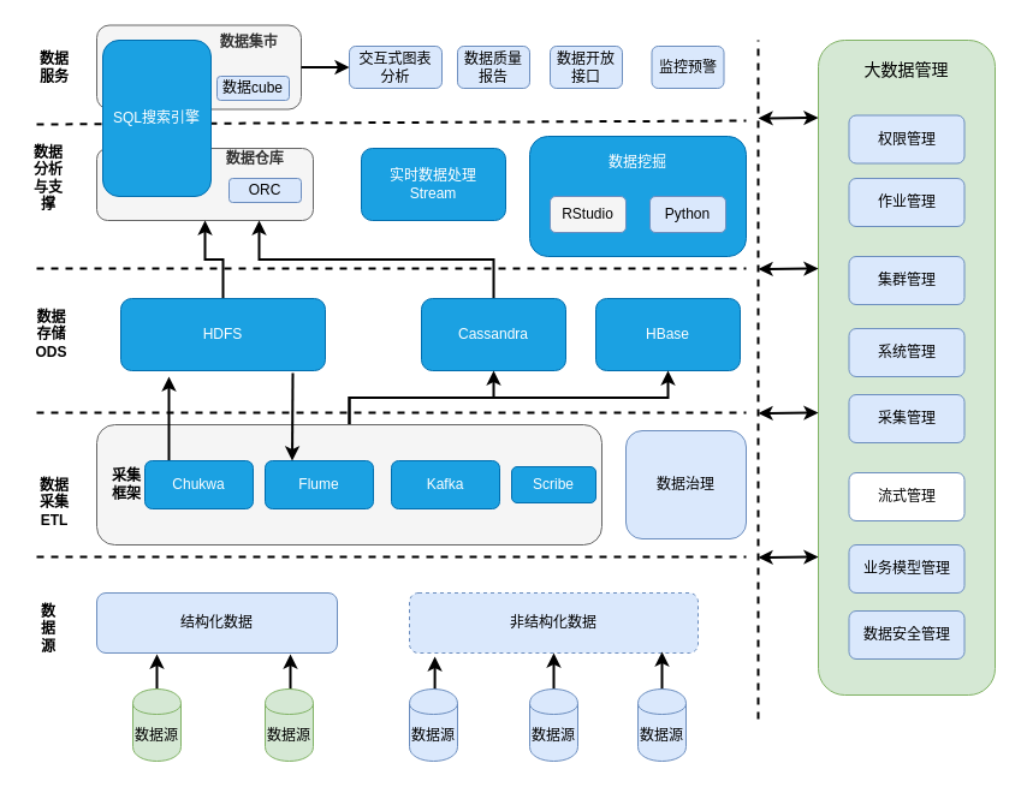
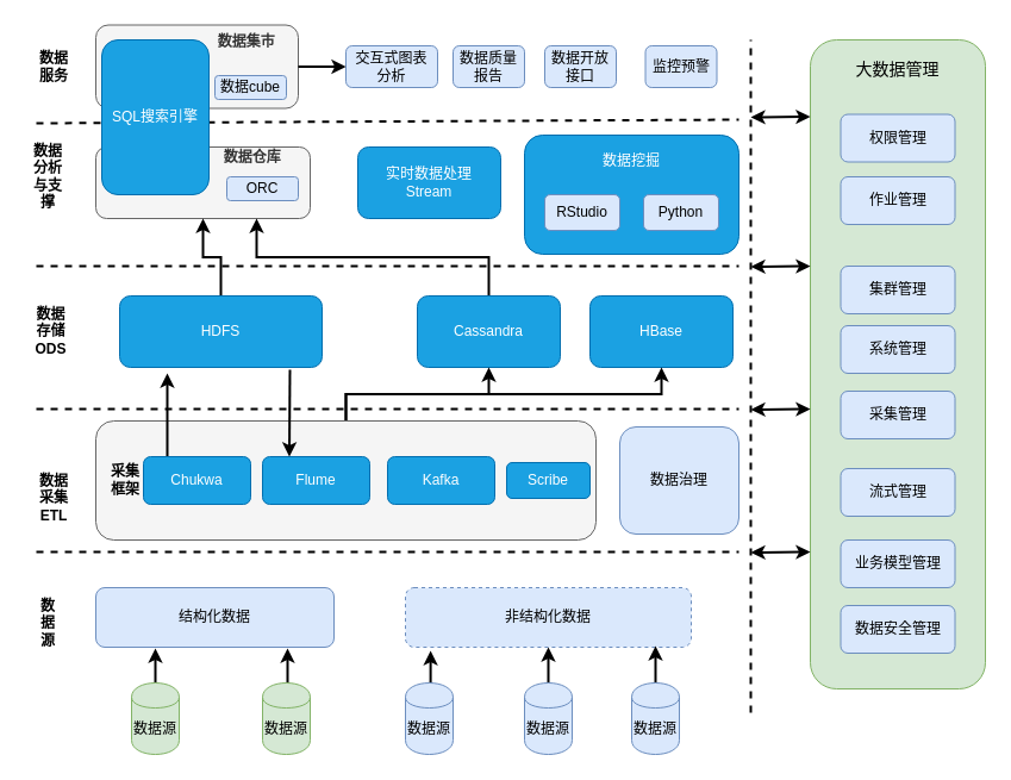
  <mxCell id="0" />
  <mxCell id="1" parent="0" />
  <mxCell id="2" value="" style="endArrow=none;dashed=1;html=1;strokeWidth=2;" edge="1" parent="1"><mxGeometry width="50" height="50" relative="1" as="geometry"><mxPoint x="30" y="223" as="sourcePoint" /><mxPoint x="620" y="223" as="targetPoint" /></mxGeometry></mxCell>
  <mxCell id="3" value="" style="endArrow=none;dashed=1;html=1;strokeWidth=2;" edge="1" parent="1"><mxGeometry width="50" height="50" relative="1" as="geometry"><mxPoint x="30" y="343" as="sourcePoint" /><mxPoint x="620" y="343" as="targetPoint" /></mxGeometry></mxCell>
  <mxCell id="4" value="" style="endArrow=none;dashed=1;html=1;strokeWidth=2;" edge="1" parent="1"><mxGeometry width="50" height="50" relative="1" as="geometry"><mxPoint x="30" y="463" as="sourcePoint" /><mxPoint x="620" y="463" as="targetPoint" /></mxGeometry></mxCell>
  <mxCell id="5" value="&lt;b&gt;&amp;nbsp; &amp;nbsp; &amp;nbsp; &amp;nbsp; &amp;nbsp; &amp;nbsp; &amp;nbsp; &amp;nbsp; &amp;nbsp; &amp;nbsp; &amp;nbsp; &amp;nbsp; &amp;nbsp;数据仓库&lt;br&gt;&lt;br&gt;&lt;br&gt;&lt;br&gt;&lt;/b&gt;" style="rounded=1;whiteSpace=wrap;html=1;fillColor=#f5f5f5;strokeColor=#666666;fontColor=#333333;" vertex="1" parent="1"><mxGeometry x="80" y="123" width="180" height="60" as="geometry" /></mxCell>
  <mxCell id="6" value="交互式图表&lt;br&gt;分析" style="rounded=1;whiteSpace=wrap;html=1;fillColor=#dae8fc;strokeColor=#6c8ebf;" vertex="1" parent="1"><mxGeometry x="290" y="38" width="77" height="35" as="geometry" /></mxCell>
  <mxCell id="7" value="&lt;font style=&quot;font-size: 14px&quot;&gt;大数据管理&lt;br&gt;&lt;br&gt;&lt;br&gt;&lt;br&gt;&lt;/font&gt;&lt;br&gt;&lt;br&gt;&lt;br&gt;&lt;br&gt;&lt;br&gt;&lt;br&gt;&lt;br&gt;&lt;br&gt;&lt;br&gt;&lt;br&gt;&lt;br&gt;&lt;br&gt;&lt;br&gt;&lt;br&gt;&lt;br&gt;&lt;br&gt;&lt;br&gt;&lt;br&gt;&lt;br&gt;&lt;br&gt;&lt;br&gt;&lt;br&gt;&lt;br&gt;&lt;br&gt;&lt;br&gt;&lt;br&gt;&lt;br&gt;&lt;br&gt;&lt;br&gt;&lt;br&gt;&lt;br&gt;" style="rounded=1;whiteSpace=wrap;html=1;fillColor=#d5e8d4;strokeColor=#82b366;" vertex="1" parent="1"><mxGeometry x="680" y="33" width="147" height="545" as="geometry" /></mxCell>
  <mxCell id="8" value="" style="endArrow=none;dashed=1;html=1;strokeWidth=2;" edge="1" parent="1"><mxGeometry width="50" height="50" relative="1" as="geometry"><mxPoint x="630" y="598" as="sourcePoint" /><mxPoint x="630" y="33" as="targetPoint" /></mxGeometry></mxCell>
  <mxCell id="9" value="权限管理" style="rounded=1;whiteSpace=wrap;html=1;fillColor=#dae8fc;strokeColor=#6c8ebf;" vertex="1" parent="1"><mxGeometry x="705.5" y="95.5" width="96" height="40" as="geometry" /></mxCell>
  <mxCell id="10" value="作业管理" style="rounded=1;whiteSpace=wrap;html=1;fillColor=#dae8fc;strokeColor=#6c8ebf;" vertex="1" parent="1"><mxGeometry x="705.5" y="148" width="96" height="40" as="geometry" /></mxCell>
- <mxCell id="11" value="集群管理" style="rounded=1;whiteSpace=wrap;html=1;fillColor=#dae8fc;strokeColor=#6c8ebf;" vertex="1" parent="1"><mxGeometry x="705.5" y="213" width="96" height="40" as="geometry" /></mxCell>
+ <mxCell id="11" value="集群管理" style="rounded=1;whiteSpace=wrap;html=1;fillColor=#dae8fc;strokeColor=#6c8ebf;" vertex="1" parent="1"><mxGeometry x="705.5" y="223" width="96" height="40" as="geometry" /></mxCell>
  <mxCell id="12" value="系统管理" style="rounded=1;whiteSpace=wrap;html=1;fillColor=#dae8fc;strokeColor=#6c8ebf;" vertex="1" parent="1"><mxGeometry x="705.5" y="273" width="96" height="40" as="geometry" /></mxCell>
  <mxCell id="13" value="业务模型管理" style="rounded=1;whiteSpace=wrap;html=1;fillColor=#dae8fc;strokeColor=#6c8ebf;" vertex="1" parent="1"><mxGeometry x="705.5" y="453" width="96" height="40" as="geometry" /></mxCell>
- <mxCell id="14" value="流式管理" style="rounded=1;whiteSpace=wrap;html=1;fillColor=#ffffff;strokeColor=#6c8ebf;" vertex="1" parent="1"><mxGeometry x="705.5" y="393" width="96" height="40" as="geometry" /></mxCell>
+ <mxCell id="14" value="流式管理" style="rounded=1;whiteSpace=wrap;html=1;fillColor=#dae8fc;strokeColor=#6c8ebf;" vertex="1" parent="1"><mxGeometry x="705.5" y="393" width="96" height="40" as="geometry" /></mxCell>
  <mxCell id="15" value="采集管理" style="rounded=1;whiteSpace=wrap;html=1;fillColor=#dae8fc;strokeColor=#6c8ebf;" vertex="1" parent="1"><mxGeometry x="705.5" y="328" width="96" height="40" as="geometry" /></mxCell>
  <mxCell id="16" value="数据安全管理" style="rounded=1;whiteSpace=wrap;html=1;fillColor=#dae8fc;strokeColor=#6c8ebf;" vertex="1" parent="1"><mxGeometry x="705.5" y="508" width="96" height="40" as="geometry" /></mxCell>
  <mxCell id="17" value="&lt;b&gt;&amp;nbsp; &amp;nbsp; &amp;nbsp; &amp;nbsp; &amp;nbsp; &amp;nbsp; &amp;nbsp; &amp;nbsp; &amp;nbsp; &amp;nbsp; &amp;nbsp; &amp;nbsp; &amp;nbsp;数据集市&lt;br&gt;&lt;br&gt;&lt;br&gt;&lt;br&gt;&lt;/b&gt;" style="rounded=1;whiteSpace=wrap;html=1;fillColor=#f5f5f5;strokeColor=#666666;fontColor=#333333;" vertex="1" parent="1"><mxGeometry x="80" y="20.5" width="170" height="70" as="geometry" /></mxCell>
  <mxCell id="18" value="&lt;b&gt;数据&lt;br&gt;服务&lt;/b&gt;" style="text;html=1;strokeColor=none;fillColor=none;align=center;verticalAlign=middle;whiteSpace=wrap;rounded=0;" vertex="1" parent="1"><mxGeometry y="38" width="50" height="35" as="geometry" x="20" /></mxCell>
  <mxCell id="19" value="&lt;b&gt;数据分析与支撑&lt;/b&gt;" style="text;html=1;strokeColor=none;fillColor=none;align=center;verticalAlign=middle;whiteSpace=wrap;rounded=0;" vertex="1" parent="1"><mxGeometry x="25" y="123" width="30" height="50" as="geometry" /></mxCell>
  <mxCell id="20" value="数据质量&lt;br&gt;报告" style="rounded=1;whiteSpace=wrap;html=1;fillColor=#dae8fc;strokeColor=#6c8ebf;" vertex="1" parent="1"><mxGeometry x="380" y="38" width="60" height="35" as="geometry" /></mxCell>
  <mxCell id="21" value="数据开放&lt;br&gt;接口" style="rounded=1;whiteSpace=wrap;html=1;fillColor=#dae8fc;strokeColor=#6c8ebf;" vertex="1" parent="1"><mxGeometry x="457" y="38" width="60" height="35" as="geometry" /></mxCell>
  <mxCell id="22" value="监控预警" style="rounded=1;whiteSpace=wrap;html=1;fillColor=#dae8fc;strokeColor=#6c8ebf;" vertex="1" parent="1"><mxGeometry x="541.5" y="38" width="60" height="35" as="geometry" /></mxCell>
  <mxCell id="23" value="数据cube" style="rounded=1;whiteSpace=wrap;html=1;fillColor=#dae8fc;strokeColor=#6c8ebf;" vertex="1" parent="1"><mxGeometry x="180" y="63" width="60" height="20" as="geometry" /></mxCell>
  <mxCell id="24" value="ORC" style="rounded=1;whiteSpace=wrap;html=1;fillColor=#dae8fc;strokeColor=#6c8ebf;" vertex="1" parent="1"><mxGeometry x="190" y="148" width="60" height="20" as="geometry" /></mxCell>
  <mxCell id="25" value="实时数据处理&lt;br&gt;Stream" style="rounded=1;whiteSpace=wrap;html=1;fillColor=#1ba1e2;strokeColor=#006EAF;fontColor=#ffffff;" vertex="1" parent="1"><mxGeometry x="300" y="123" width="120" height="60" as="geometry" /></mxCell>
  <mxCell id="26" value="数据挖掘&lt;br&gt;&lt;br&gt;&lt;br&gt;&lt;br&gt;&lt;br&gt;" style="rounded=1;whiteSpace=wrap;html=1;fillColor=#1ba1e2;strokeColor=#006EAF;fontColor=#ffffff;" vertex="1" parent="1"><mxGeometry x="440" y="113" width="180" height="100" as="geometry" /></mxCell>
- <mxCell id="27" value="RStudio" style="rounded=1;whiteSpace=wrap;html=1;fillColor=#f5f5f5;strokeColor=#6c8ebf;" vertex="1" parent="1"><mxGeometry x="457" y="163" width="63" height="30" as="geometry" /></mxCell>
+ <mxCell id="27" value="RStudio" style="rounded=1;whiteSpace=wrap;html=1;fillColor=#dae8fc;strokeColor=#6c8ebf;" vertex="1" parent="1"><mxGeometry x="457" y="163" width="63" height="30" as="geometry" /></mxCell>
  <mxCell id="28" value="Python" style="rounded=1;whiteSpace=wrap;html=1;fillColor=#dae8fc;strokeColor=#6c8ebf;" vertex="1" parent="1"><mxGeometry x="540" y="163" width="63" height="30" as="geometry" /></mxCell>
  <mxCell id="29" value="&lt;b&gt;数据存储ODS&lt;/b&gt;" style="text;html=1;strokeColor=none;fillColor=none;align=center;verticalAlign=middle;whiteSpace=wrap;rounded=0;" vertex="1" parent="1"><mxGeometry x="30" y="253" width="25" height="50" as="geometry" /></mxCell>
  <mxCell id="30" style="edgeStyle=orthogonalEdgeStyle;rounded=0;orthogonalLoop=1;jettySize=auto;html=1;strokeWidth=2;entryX=0.5;entryY=1;entryDx=0;entryDy=0;" edge="1" parent="1" source="31" target="5"><mxGeometry relative="1" as="geometry"><mxPoint x="185" y="193" as="targetPoint" /></mxGeometry></mxCell>
  <mxCell id="31" value="HDFS" style="rounded=1;whiteSpace=wrap;html=1;fillColor=#1ba1e2;strokeColor=#006EAF;fontColor=#ffffff;" vertex="1" parent="1"><mxGeometry x="100" y="248" width="170" height="60" as="geometry" /></mxCell>
  <mxCell id="32" style="edgeStyle=orthogonalEdgeStyle;rounded=0;orthogonalLoop=1;jettySize=auto;html=1;exitX=0.5;exitY=0;exitDx=0;exitDy=0;entryX=0.75;entryY=1;entryDx=0;entryDy=0;strokeWidth=2;" edge="1" parent="1" source="33" target="5"><mxGeometry relative="1" as="geometry" /></mxCell>
  <mxCell id="33" value="Cassandra" style="rounded=1;whiteSpace=wrap;html=1;fillColor=#1ba1e2;strokeColor=#006EAF;fontColor=#ffffff;" vertex="1" parent="1"><mxGeometry x="350" y="248" width="120" height="60" as="geometry" /></mxCell>
  <mxCell id="34" value="HBase" style="rounded=1;whiteSpace=wrap;html=1;fillColor=#1ba1e2;strokeColor=#006EAF;fontColor=#ffffff;" vertex="1" parent="1"><mxGeometry x="495" y="248" width="120" height="60" as="geometry" /></mxCell>
  <mxCell id="35" value="&lt;b&gt;数据采集ETL&lt;/b&gt;" style="text;html=1;strokeColor=none;fillColor=none;align=center;verticalAlign=middle;whiteSpace=wrap;rounded=0;" vertex="1" parent="1"><mxGeometry x="30" y="393" width="30" height="50" as="geometry" /></mxCell>
  <mxCell id="36" style="edgeStyle=orthogonalEdgeStyle;rounded=0;orthogonalLoop=1;jettySize=auto;html=1;exitX=0.5;exitY=0;exitDx=0;exitDy=0;entryX=0.5;entryY=1;entryDx=0;entryDy=0;strokeWidth=2;" edge="1" parent="1" source="38" target="33"><mxGeometry relative="1" as="geometry" /></mxCell>
  <mxCell id="37" style="edgeStyle=orthogonalEdgeStyle;rounded=0;orthogonalLoop=1;jettySize=auto;html=1;entryX=0.5;entryY=1;entryDx=0;entryDy=0;strokeWidth=2;" edge="1" parent="1" source="38" target="34"><mxGeometry relative="1" as="geometry" /></mxCell>
  <mxCell id="38" value="" style="rounded=1;whiteSpace=wrap;html=1;fillColor=#f5f5f5;strokeColor=#666666;fontColor=#333333;" vertex="1" parent="1"><mxGeometry x="80" y="353" width="420" height="100" as="geometry" /></mxCell>
  <mxCell id="39" value="采集框架" style="text;html=1;strokeColor=none;fillColor=none;align=center;verticalAlign=middle;whiteSpace=wrap;rounded=0;fontStyle=1" vertex="1" parent="1"><mxGeometry x="90" y="383" width="30" height="40" as="geometry" /></mxCell>
  <mxCell id="40" style="edgeStyle=orthogonalEdgeStyle;rounded=0;orthogonalLoop=1;jettySize=auto;html=1;strokeWidth=2;" edge="1" parent="1" source="41"><mxGeometry relative="1" as="geometry"><mxPoint x="140" y="313" as="targetPoint" /><Array as="points"><mxPoint x="140" y="313" /></Array></mxGeometry></mxCell>
  <mxCell id="41" value="Chukwa" style="rounded=1;whiteSpace=wrap;html=1;fillColor=#1ba1e2;strokeColor=#006EAF;fontColor=#ffffff;" vertex="1" parent="1"><mxGeometry x="120" y="383" width="90" height="40" as="geometry" /></mxCell>
  <mxCell id="42" value="Flume" style="rounded=1;whiteSpace=wrap;html=1;fillColor=#1ba1e2;strokeColor=#006EAF;fontColor=#ffffff;" vertex="1" parent="1"><mxGeometry x="220" y="383" width="90" height="40" as="geometry" /></mxCell>
  <mxCell id="43" value="Scribe" style="rounded=1;whiteSpace=wrap;html=1;fillColor=#1ba1e2;strokeColor=#006EAF;fontColor=#ffffff;" vertex="1" parent="1"><mxGeometry x="425" y="388" width="70" height="30" as="geometry" /></mxCell>
  <mxCell id="44" value="数据治理" style="rounded=1;whiteSpace=wrap;html=1;fillColor=#dae8fc;strokeColor=#6c8ebf;" vertex="1" parent="1"><mxGeometry x="520" y="358" width="100" height="90" as="geometry" /></mxCell>
  <mxCell id="45" value="数据源" style="text;html=1;strokeColor=none;fillColor=none;align=center;verticalAlign=middle;whiteSpace=wrap;rounded=0;fontStyle=1" vertex="1" parent="1"><mxGeometry x="30" y="513" width="20" height="20" as="geometry" /></mxCell>
  <mxCell id="46" value="结构化数据" style="rounded=1;whiteSpace=wrap;html=1;fillColor=#dae8fc;strokeColor=#6c8ebf;" vertex="1" parent="1"><mxGeometry x="80" y="493" width="200" height="50" as="geometry" /></mxCell>
  <mxCell id="47" value="非结构化数据" style="rounded=1;whiteSpace=wrap;html=1;fillColor=#dae8fc;strokeColor=#6c8ebf;dashed=1;" vertex="1" parent="1"><mxGeometry x="340" y="493" width="240" height="50" as="geometry" /></mxCell>
  <mxCell id="48" style="edgeStyle=orthogonalEdgeStyle;rounded=0;orthogonalLoop=1;jettySize=auto;html=1;strokeWidth=2;" edge="1" parent="1" source="49"><mxGeometry relative="1" as="geometry"><mxPoint x="130" y="544" as="targetPoint" /></mxGeometry></mxCell>
  <mxCell id="49" value="数据源" style="shape=cylinder;whiteSpace=wrap;html=1;boundedLbl=1;backgroundOutline=1;fillColor=#d5e8d4;strokeColor=#82b366;" vertex="1" parent="1"><mxGeometry x="110" y="573" width="40" height="60" as="geometry" /></mxCell>
  <mxCell id="50" style="edgeStyle=orthogonalEdgeStyle;rounded=0;orthogonalLoop=1;jettySize=auto;html=1;exitX=0.5;exitY=0;exitDx=0;exitDy=0;entryX=0.805;entryY=1.02;entryDx=0;entryDy=0;entryPerimeter=0;strokeWidth=2;" edge="1" parent="1" source="51" target="46"><mxGeometry relative="1" as="geometry" /></mxCell>
  <mxCell id="51" value="数据源" style="shape=cylinder;whiteSpace=wrap;html=1;boundedLbl=1;backgroundOutline=1;fillColor=#d5e8d4;strokeColor=#82b366;" vertex="1" parent="1"><mxGeometry x="220" y="573" width="40" height="60" as="geometry" /></mxCell>
  <mxCell id="52" style="edgeStyle=orthogonalEdgeStyle;rounded=0;orthogonalLoop=1;jettySize=auto;html=1;exitX=0.5;exitY=0;exitDx=0;exitDy=0;entryX=0.088;entryY=1.06;entryDx=0;entryDy=0;entryPerimeter=0;strokeWidth=2;" edge="1" parent="1" source="53" target="47"><mxGeometry relative="1" as="geometry" /></mxCell>
  <mxCell id="53" value="数据源" style="shape=cylinder;whiteSpace=wrap;html=1;boundedLbl=1;backgroundOutline=1;fillColor=#dae8fc;strokeColor=#6c8ebf;" vertex="1" parent="1"><mxGeometry x="340" y="573" width="40" height="60" as="geometry" /></mxCell>
  <mxCell id="54" style="edgeStyle=orthogonalEdgeStyle;rounded=0;orthogonalLoop=1;jettySize=auto;html=1;entryX=0.5;entryY=1;entryDx=0;entryDy=0;strokeWidth=2;" edge="1" parent="1" source="55" target="47"><mxGeometry relative="1" as="geometry" /></mxCell>
  <mxCell id="55" value="数据源" style="shape=cylinder;whiteSpace=wrap;html=1;boundedLbl=1;backgroundOutline=1;fillColor=#dae8fc;strokeColor=#6c8ebf;" vertex="1" parent="1"><mxGeometry x="440" y="573" width="40" height="60" as="geometry" /></mxCell>
  <mxCell id="56" style="edgeStyle=orthogonalEdgeStyle;rounded=0;orthogonalLoop=1;jettySize=auto;html=1;exitX=0.5;exitY=0;exitDx=0;exitDy=0;entryX=0.875;entryY=0.98;entryDx=0;entryDy=0;entryPerimeter=0;strokeWidth=2;" edge="1" parent="1" source="57" target="47"><mxGeometry relative="1" as="geometry" /></mxCell>
  <mxCell id="57" value="数据源" style="shape=cylinder;whiteSpace=wrap;html=1;boundedLbl=1;backgroundOutline=1;fillColor=#dae8fc;strokeColor=#6c8ebf;" vertex="1" parent="1"><mxGeometry x="530" y="573" width="40" height="60" as="geometry" /></mxCell>
  <mxCell id="58" value="" style="endArrow=classic;html=1;strokeWidth=2;entryX=0.25;entryY=0;entryDx=0;entryDy=0;" edge="1" parent="1" target="42"><mxGeometry width="50" height="50" relative="1" as="geometry"><mxPoint x="243" y="310" as="sourcePoint" /><mxPoint x="270" y="323" as="targetPoint" /></mxGeometry></mxCell>
  <mxCell id="59" value="Kafka" style="rounded=1;whiteSpace=wrap;html=1;fillColor=#1ba1e2;strokeColor=#006EAF;fontColor=#ffffff;" vertex="1" parent="1"><mxGeometry x="325" y="383" width="90" height="40" as="geometry" /></mxCell>
  <mxCell id="60" value="" style="endArrow=classic;html=1;strokeWidth=2;exitX=1;exitY=0.5;exitDx=0;exitDy=0;" edge="1" parent="1" source="17" target="6"><mxGeometry width="50" height="50" relative="1" as="geometry"><mxPoint x="-80" y="373" as="sourcePoint" /><mxPoint x="-30" y="323" as="targetPoint" /></mxGeometry></mxCell>
  <mxCell id="61" value="" style="endArrow=none;dashed=1;html=1;strokeWidth=2;" edge="1" parent="1"><mxGeometry width="50" height="50" relative="1" as="geometry"><mxPoint x="30" y="103" as="sourcePoint" /><mxPoint x="620" y="100" as="targetPoint" /></mxGeometry></mxCell>
  <mxCell id="62" value="" style="endArrow=classic;startArrow=classic;html=1;strokeWidth=2;" edge="1" parent="1"><mxGeometry width="50" height="50" relative="1" as="geometry"><mxPoint x="630" y="98" as="sourcePoint" /><mxPoint x="680" y="97.5" as="targetPoint" /></mxGeometry></mxCell>
  <mxCell id="63" value="SQL搜索引擎" style="rounded=1;whiteSpace=wrap;html=1;fillColor=#1ba1e2;strokeColor=#006EAF;fontColor=#ffffff;" vertex="1" parent="1"><mxGeometry x="85" y="33" width="90" height="130" as="geometry" /></mxCell>
  <mxCell id="64" value="" style="endArrow=classic;startArrow=classic;html=1;strokeWidth=2;" edge="1" parent="1"><mxGeometry width="50" height="50" relative="1" as="geometry"><mxPoint x="630" y="223.5" as="sourcePoint" /><mxPoint x="680" y="223" as="targetPoint" /></mxGeometry></mxCell>
  <mxCell id="65" value="" style="endArrow=classic;startArrow=classic;html=1;strokeWidth=2;" edge="1" parent="1"><mxGeometry width="50" height="50" relative="1" as="geometry"><mxPoint x="630" y="343.5" as="sourcePoint" /><mxPoint x="680" y="343" as="targetPoint" /></mxGeometry></mxCell>
  <mxCell id="66" value="" style="endArrow=classic;startArrow=classic;html=1;strokeWidth=2;" edge="1" parent="1"><mxGeometry width="50" height="50" relative="1" as="geometry"><mxPoint x="630" y="463.5" as="sourcePoint" /><mxPoint x="680" y="463" as="targetPoint" /></mxGeometry></mxCell>
